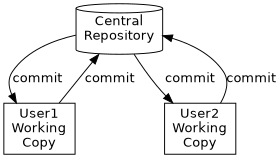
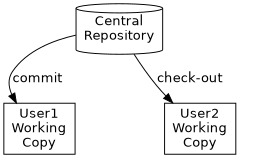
  digraph {
    fontname="DejaVu Sans"
    node [fontname="DejaVu Sans" shape=rectangle]
    edge [fontname="DejaVu Sans"]
    n1 [label="Central\nRepository" shape=cylinder width=1]
    n2 [label="User1\nWorking\nCopy"]
    n3 [label="User2\nWorking\nCopy"]
    n1 -> n2 [label=commit]
-   n1 -> n3 [label=commit]
-   n2 -> n1 [label=commit]
-   n3 -> n1 [label=commit]
+   n1 -> n3 [label="check-out"]
  }
